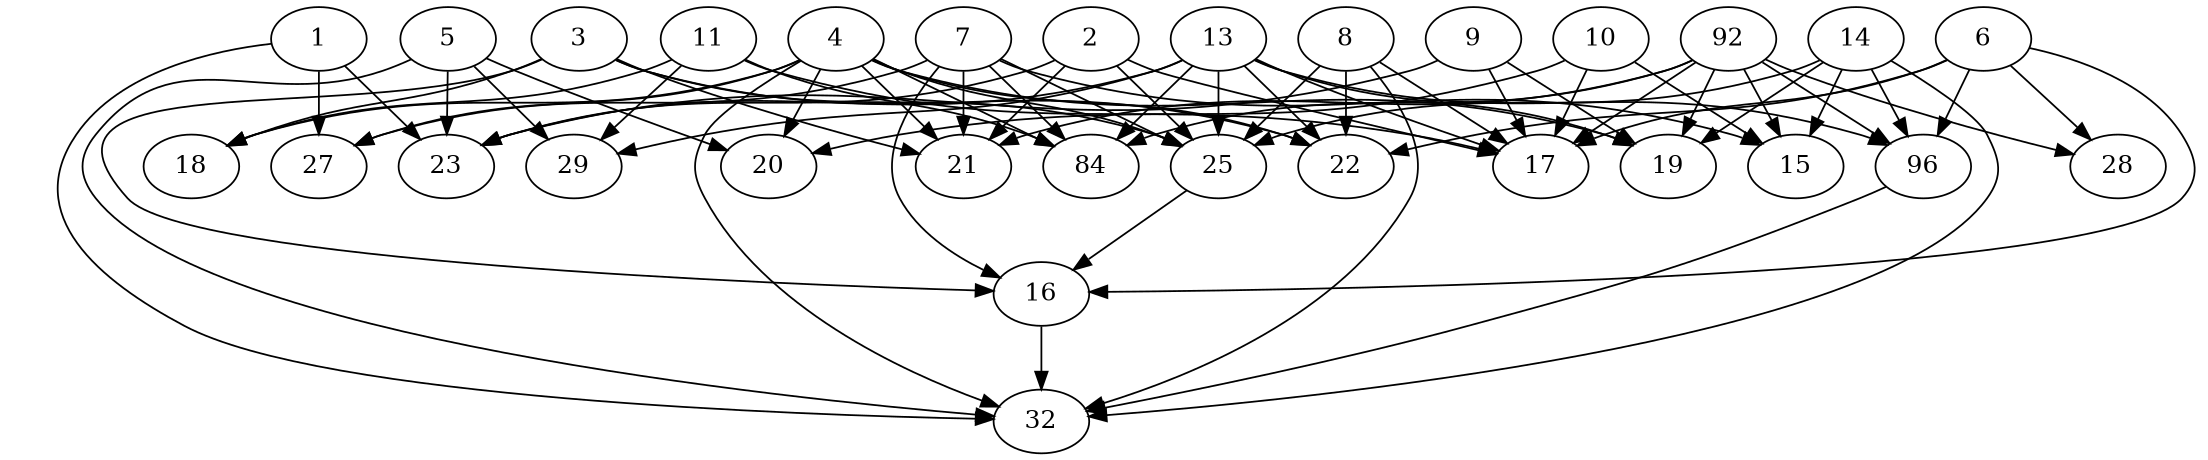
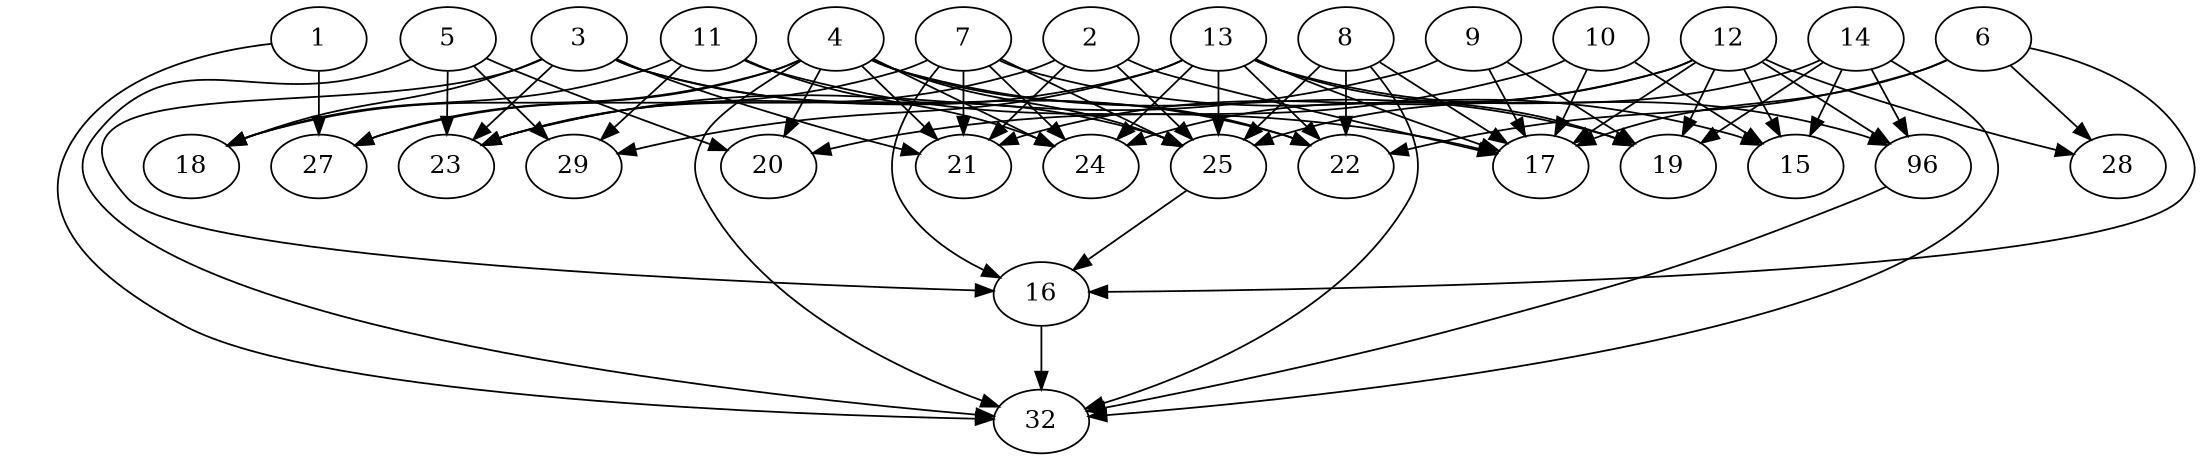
  digraph {
    node [alpha=0.06]
    1 [alpha=0.01]
    23 [alpha=0.14]
    27 [alpha=0.04]
    n4 [label=32]
    2 [alpha=0.18]
    17 [alpha=0.13]
    21
    25
    20 [alpha=0.04]
    16 [alpha=0.16]
    3 [alpha=0.15]
    18 [alpha=0.19]
    22 [alpha=0.00]
    19 [alpha=0.02]
    4 [alpha=0.17]
-   24 [alpha=0.17 label=84]
+   24 [alpha=0.17]
    5 [alpha=0.11]
    29 [alpha=0.15]
    15 [alpha=0.14]
    6
    n21 [alpha=0.17 label=96]
    28 [alpha=0.00]
    7 [alpha=0.13]
    8 [alpha=0.18]
    9 [alpha=0.08]
    10 [alpha=0.07]
    11 [alpha=0.18]
-   12 [alpha=0.03 label=92]
+   12 [alpha=0.03]
    13 [alpha=0.14]
    14 [alpha=0.01]
-   1 -> 23
+   3 -> 23
    1 -> 27
    1 -> n4
    2 -> 23
    2 -> 17
    2 -> 21
    2 -> 25
    25 -> 16
    16 -> n4
    3 -> 21
    3 -> 25
    3 -> 16
    3 -> 18
    3 -> 22
    4 -> 27
    4 -> n4
    4 -> 21
    4 -> 25
    4 -> 20
    4 -> 18
    4 -> 22
    4 -> 19
    4 -> 24
    5 -> 23
    5 -> n4
    5 -> 20
    5 -> 29
    6 -> 17
    6 -> 16
    6 -> 22
-   6 -> n21
    6 -> 28
    n21 -> n4
    7 -> 27
    7 -> 21
    7 -> 25
    7 -> 16
    7 -> 24
    7 -> 15
    8 -> n4
    8 -> 17
    8 -> 25
    8 -> 22
    9 -> 23
    9 -> 17
    9 -> 19
    10 -> 17
    10 -> 20
    10 -> 15
    11 -> 17
    11 -> 18
    11 -> 24
    11 -> 29
    12 -> 17
    12 -> 21
    12 -> 19
    12 -> 24
    12 -> 15
    12 -> n21
    12 -> 28
    13 -> 23
    13 -> 17
    13 -> 25
    13 -> 22
    13 -> 19
    13 -> 24
    13 -> 29
    13 -> n21
    14 -> n4
    14 -> 25
    14 -> 19
    14 -> 15
    14 -> n21
  }
